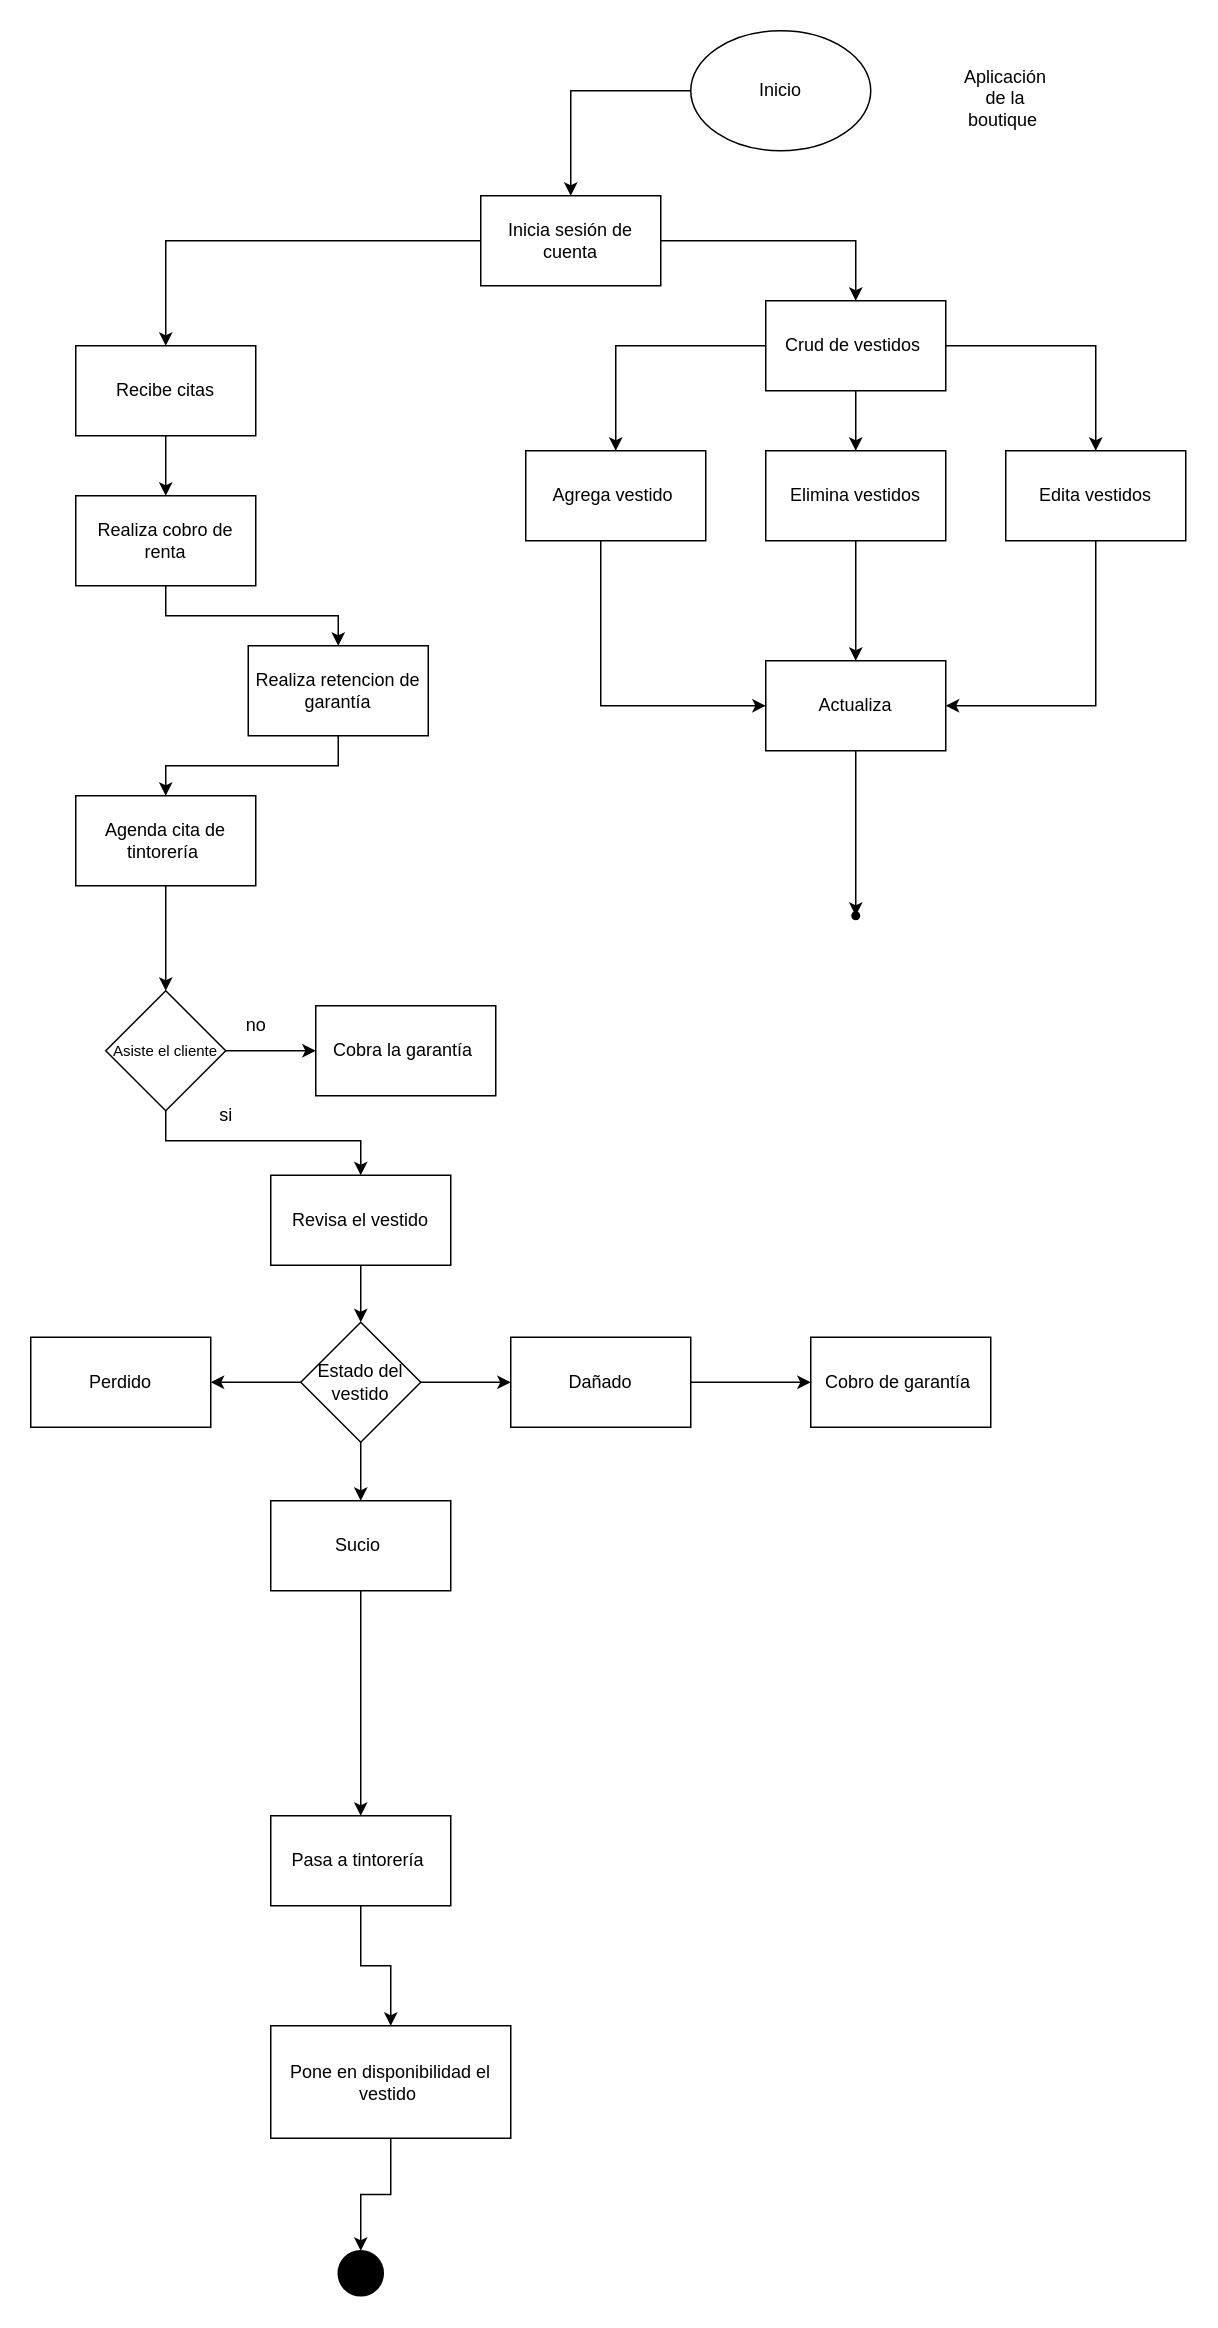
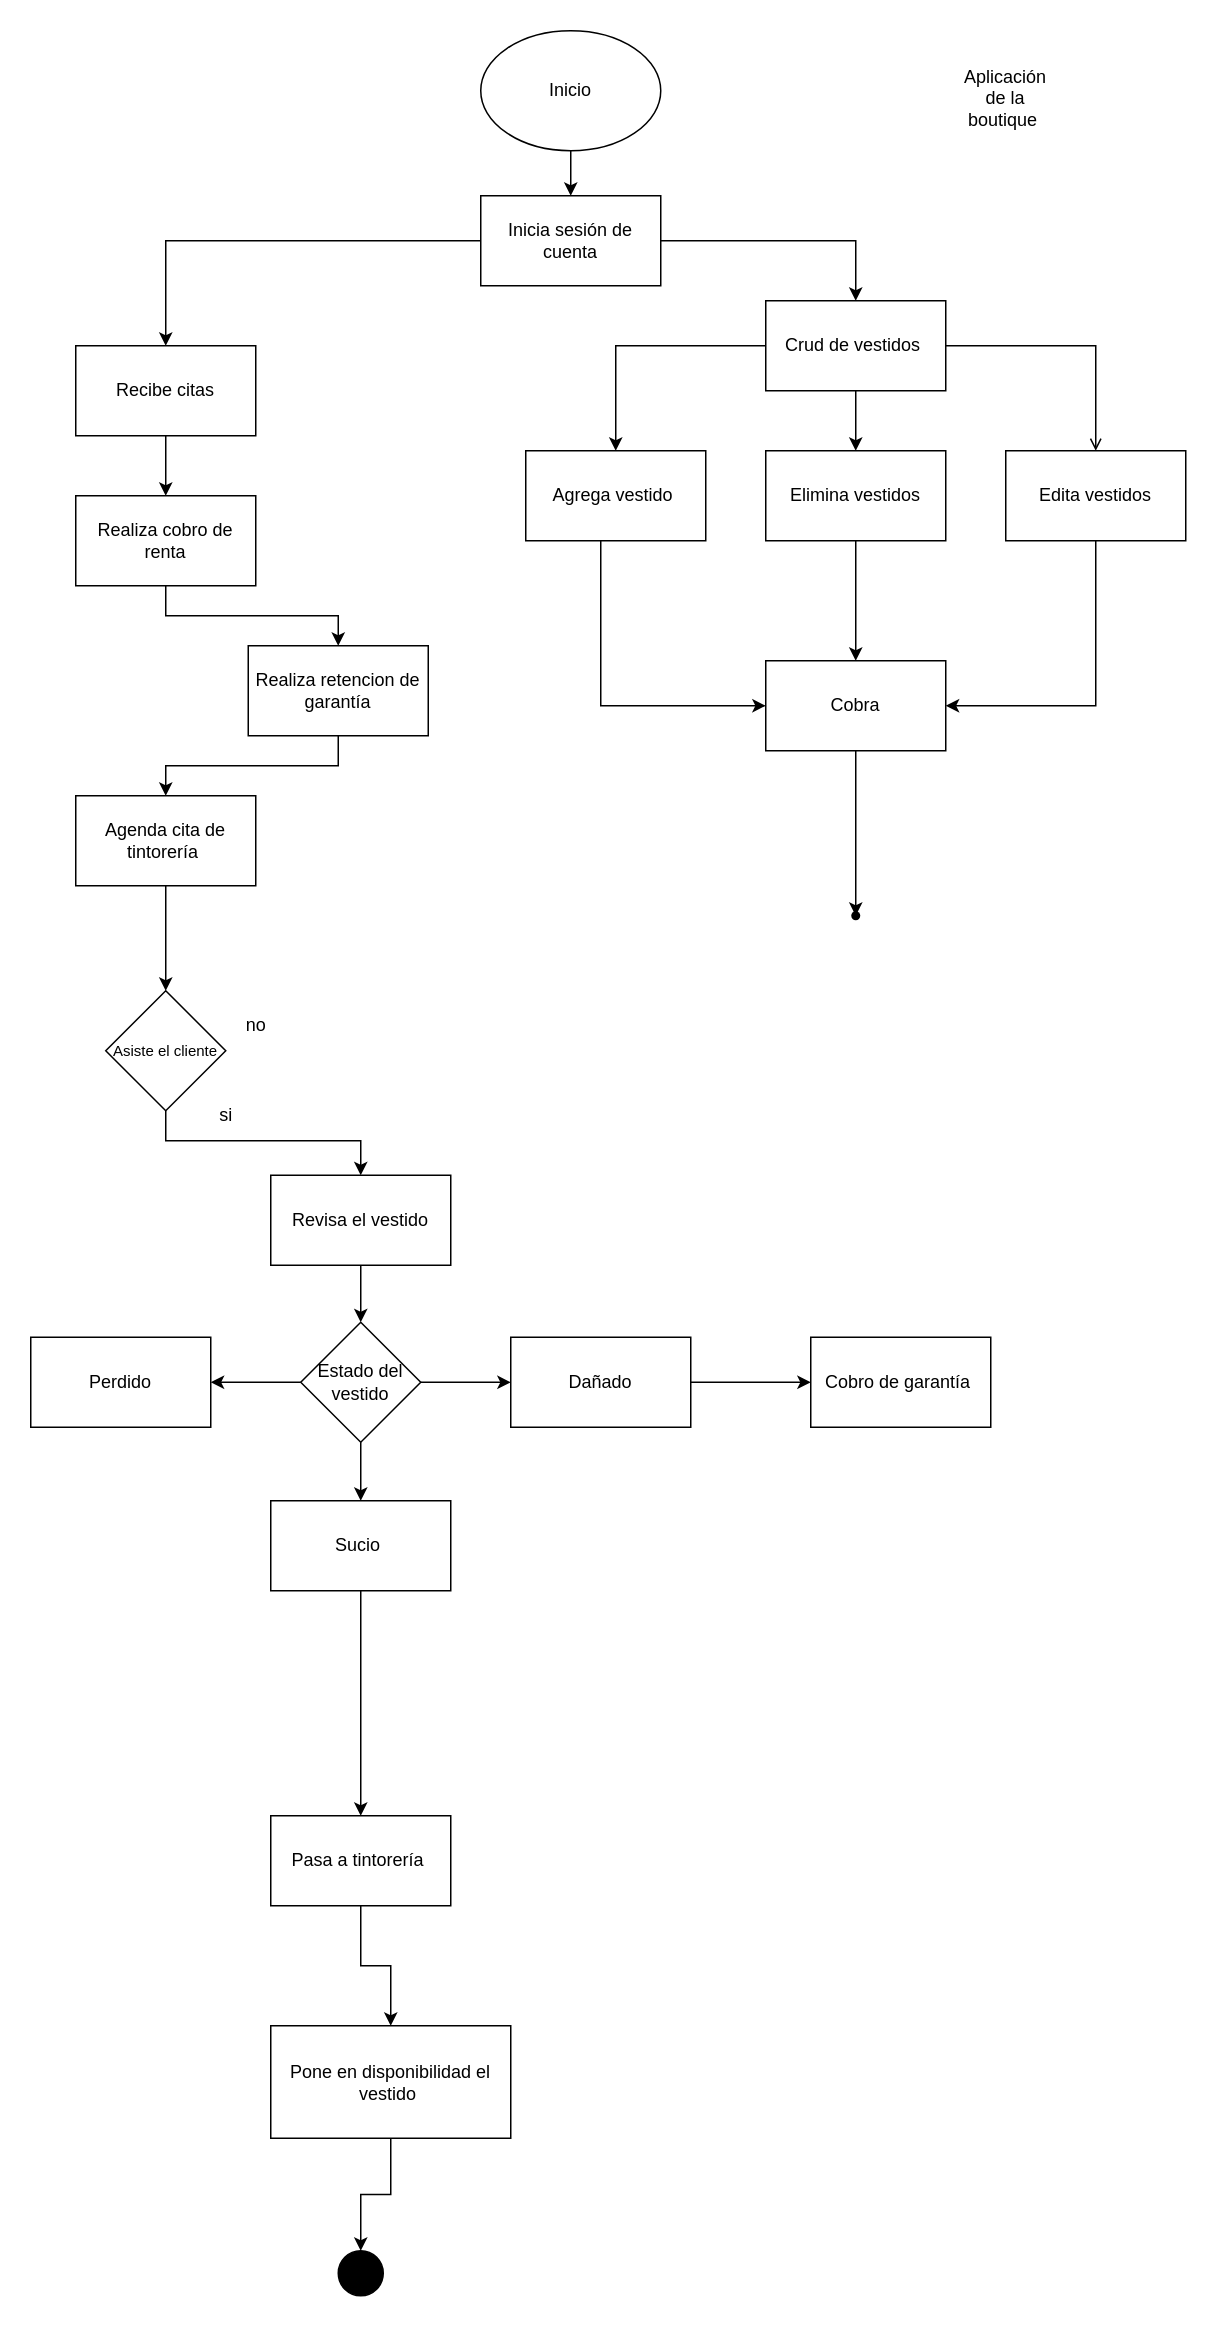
  <mxCell id="0" />
  <mxCell id="1" parent="0" />
  <mxCell id="2" value="" style="edgeStyle=orthogonalEdgeStyle;rounded=0;orthogonalLoop=1;jettySize=auto;html=1;" edge="1" parent="1" source="5" target="39"><mxGeometry relative="1" as="geometry" /></mxCell>
  <mxCell id="3" value="" style="edgeStyle=orthogonalEdgeStyle;rounded=0;orthogonalLoop=1;jettySize=auto;html=1;" edge="1" parent="1" source="5" target="41"><mxGeometry relative="1" as="geometry" /></mxCell>
  <mxCell id="4" value="" style="edgeStyle=orthogonalEdgeStyle;rounded=0;orthogonalLoop=1;jettySize=auto;html=1;" edge="1" parent="1" source="5" target="43"><mxGeometry relative="1" as="geometry" /></mxCell>
  <mxCell id="5" value="Estado del vestido" style="rhombus;whiteSpace=wrap;html=1;" vertex="1" parent="1"><mxGeometry x="200" y="881" width="80" height="80" as="geometry" /></mxCell>
  <mxCell id="6" value="" style="edgeStyle=orthogonalEdgeStyle;rounded=0;orthogonalLoop=1;jettySize=auto;html=1;" edge="1" parent="1" source="7" target="10"><mxGeometry relative="1" as="geometry" /></mxCell>
- <mxCell id="7" value="Inicio" style="ellipse;whiteSpace=wrap;html=1;" vertex="1" parent="1"><mxGeometry x="460" y="20" width="120" height="80" as="geometry" /></mxCell>
+ <mxCell id="7" value="Inicio" style="ellipse;whiteSpace=wrap;html=1;" vertex="1" parent="1"><mxGeometry x="320" y="20" width="120" height="80" as="geometry" /></mxCell>
  <mxCell id="8" value="" style="edgeStyle=orthogonalEdgeStyle;rounded=0;orthogonalLoop=1;jettySize=auto;html=1;" edge="1" parent="1" source="10" target="20"><mxGeometry relative="1" as="geometry" /></mxCell>
  <mxCell id="9" style="edgeStyle=orthogonalEdgeStyle;rounded=0;orthogonalLoop=1;jettySize=auto;html=1;entryX=0.5;entryY=0;entryDx=0;entryDy=0;" edge="1" parent="1" source="10" target="12"><mxGeometry relative="1" as="geometry" /></mxCell>
  <mxCell id="10" value="Inicia sesión de cuenta" style="whiteSpace=wrap;html=1;" vertex="1" parent="1"><mxGeometry x="320" y="130" width="120" height="60" as="geometry" /></mxCell>
  <mxCell id="11" value="" style="edgeStyle=orthogonalEdgeStyle;rounded=0;orthogonalLoop=1;jettySize=auto;html=1;" edge="1" parent="1" source="12" target="29"><mxGeometry relative="1" as="geometry" /></mxCell>
  <mxCell id="12" value="Recibe citas" style="whiteSpace=wrap;html=1;" vertex="1" parent="1"><mxGeometry x="50" y="230" width="120" height="60" as="geometry" /></mxCell>
  <mxCell id="13" value="" style="edgeStyle=orthogonalEdgeStyle;rounded=0;orthogonalLoop=1;jettySize=auto;html=1;" edge="1" parent="1" source="14" target="34"><mxGeometry relative="1" as="geometry" /></mxCell>
  <mxCell id="14" value="Agenda cita de tintorería&amp;nbsp;" style="whiteSpace=wrap;html=1;" vertex="1" parent="1"><mxGeometry x="50" y="530" width="120" height="60" as="geometry" /></mxCell>
  <mxCell id="15" value="" style="edgeStyle=orthogonalEdgeStyle;rounded=0;orthogonalLoop=1;jettySize=auto;html=1;entryX=0.5;entryY=0;entryDx=0;entryDy=0;" edge="1" parent="1" source="16" target="5"><mxGeometry relative="1" as="geometry"><mxPoint x="240" y="863" as="targetPoint" /></mxGeometry></mxCell>
  <mxCell id="16" value="Revisa el vestido" style="whiteSpace=wrap;html=1;" vertex="1" parent="1"><mxGeometry x="180" y="783" width="120" height="60" as="geometry" /></mxCell>
  <mxCell id="17" value="" style="edgeStyle=orthogonalEdgeStyle;rounded=0;orthogonalLoop=1;jettySize=auto;html=1;" edge="1" parent="1" source="20" target="23"><mxGeometry relative="1" as="geometry" /></mxCell>
  <mxCell id="18" value="" style="edgeStyle=orthogonalEdgeStyle;rounded=0;orthogonalLoop=1;jettySize=auto;html=1;" edge="1" parent="1" source="20" target="25"><mxGeometry relative="1" as="geometry" /></mxCell>
- <mxCell id="19" style="edgeStyle=orthogonalEdgeStyle;rounded=0;orthogonalLoop=1;jettySize=auto;html=1;entryX=0.5;entryY=0;entryDx=0;entryDy=0;" edge="1" parent="1" source="20" target="27"><mxGeometry relative="1" as="geometry" /></mxCell>
+ <mxCell id="19" style="edgeStyle=orthogonalEdgeStyle;rounded=0;orthogonalLoop=1;jettySize=auto;html=1;entryX=0.5;entryY=0;entryDx=0;entryDy=0;endArrow=open;" edge="1" parent="1" source="20" target="27"><mxGeometry relative="1" as="geometry" /></mxCell>
  <mxCell id="20" value="Crud de vestidos&amp;nbsp;" style="whiteSpace=wrap;html=1;" vertex="1" parent="1"><mxGeometry x="510" y="200" width="120" height="60" as="geometry" /></mxCell>
  <mxCell id="21" value="Aplicación de la boutique&amp;nbsp;" style="text;strokeColor=none;align=center;fillColor=none;html=1;verticalAlign=middle;whiteSpace=wrap;rounded=0;" vertex="1" parent="1"><mxGeometry x="640" y="50" width="60" height="30" as="geometry" /></mxCell>
  <mxCell id="22" value="" style="edgeStyle=orthogonalEdgeStyle;rounded=0;orthogonalLoop=1;jettySize=auto;html=1;" edge="1" parent="1" source="23" target="50"><mxGeometry relative="1" as="geometry"><Array as="points"><mxPoint x="400" y="470" /></Array></mxGeometry></mxCell>
  <mxCell id="23" value="Agrega vestido&amp;nbsp;" style="whiteSpace=wrap;html=1;" vertex="1" parent="1"><mxGeometry x="350" y="300" width="120" height="60" as="geometry" /></mxCell>
  <mxCell id="24" style="edgeStyle=orthogonalEdgeStyle;rounded=0;orthogonalLoop=1;jettySize=auto;html=1;entryX=0.5;entryY=0;entryDx=0;entryDy=0;" edge="1" parent="1" source="25" target="50"><mxGeometry relative="1" as="geometry" /></mxCell>
  <mxCell id="25" value="Elimina vestidos" style="whiteSpace=wrap;html=1;" vertex="1" parent="1"><mxGeometry x="510" y="300" width="120" height="60" as="geometry" /></mxCell>
  <mxCell id="26" style="edgeStyle=orthogonalEdgeStyle;rounded=0;orthogonalLoop=1;jettySize=auto;html=1;entryX=1;entryY=0.5;entryDx=0;entryDy=0;" edge="1" parent="1" source="27" target="50"><mxGeometry relative="1" as="geometry"><Array as="points"><mxPoint x="730" y="470" /></Array></mxGeometry></mxCell>
  <mxCell id="27" value="Edita vestidos" style="rounded=0;whiteSpace=wrap;html=1;" vertex="1" parent="1"><mxGeometry x="670" y="300" width="120" height="60" as="geometry" /></mxCell>
  <mxCell id="28" value="" style="edgeStyle=orthogonalEdgeStyle;rounded=0;orthogonalLoop=1;jettySize=auto;html=1;" edge="1" parent="1" source="29" target="31"><mxGeometry relative="1" as="geometry" /></mxCell>
  <mxCell id="29" value="Realiza cobro de renta" style="whiteSpace=wrap;html=1;" vertex="1" parent="1"><mxGeometry x="50" y="330" width="120" height="60" as="geometry" /></mxCell>
  <mxCell id="30" style="edgeStyle=orthogonalEdgeStyle;rounded=0;orthogonalLoop=1;jettySize=auto;html=1;entryX=0.5;entryY=0;entryDx=0;entryDy=0;" edge="1" parent="1" source="31" target="14"><mxGeometry relative="1" as="geometry" /></mxCell>
  <mxCell id="31" value="Realiza retencion de garantía" style="whiteSpace=wrap;html=1;" vertex="1" parent="1"><mxGeometry x="165" y="430" width="120" height="60" as="geometry" /></mxCell>
- <mxCell id="32" value="" style="edgeStyle=orthogonalEdgeStyle;rounded=0;orthogonalLoop=1;jettySize=auto;html=1;" edge="1" parent="1" source="34" target="35"><mxGeometry relative="1" as="geometry" /></mxCell>
  <mxCell id="33" style="edgeStyle=orthogonalEdgeStyle;rounded=0;orthogonalLoop=1;jettySize=auto;html=1;entryX=0.5;entryY=0;entryDx=0;entryDy=0;" edge="1" parent="1" source="34" target="16"><mxGeometry relative="1" as="geometry"><Array as="points"><mxPoint x="110" y="760" /><mxPoint x="240" y="760" /></Array></mxGeometry></mxCell>
  <mxCell id="34" value="&lt;font style=&quot;font-size: 10px;&quot;&gt;Asiste el cliente&lt;/font&gt;" style="rhombus;whiteSpace=wrap;html=1;" vertex="1" parent="1"><mxGeometry x="70" y="660" width="80" height="80" as="geometry" /></mxCell>
- <mxCell id="35" value="Cobra la garantía&amp;nbsp;" style="whiteSpace=wrap;html=1;" vertex="1" parent="1"><mxGeometry x="210" y="670" width="120" height="60" as="geometry" /></mxCell>
  <mxCell id="36" value="no" style="text;html=1;align=center;verticalAlign=middle;resizable=0;points=[];autosize=1;strokeColor=none;fillColor=none;" vertex="1" parent="1"><mxGeometry x="150" y="668" width="40" height="30" as="geometry" /></mxCell>
  <mxCell id="37" value="si" style="text;html=1;align=center;verticalAlign=middle;resizable=0;points=[];autosize=1;strokeColor=none;fillColor=none;" vertex="1" parent="1"><mxGeometry x="135" y="728" width="30" height="30" as="geometry" /></mxCell>
  <mxCell id="38" value="" style="edgeStyle=orthogonalEdgeStyle;rounded=0;orthogonalLoop=1;jettySize=auto;html=1;" edge="1" parent="1" source="39" target="40"><mxGeometry relative="1" as="geometry" /></mxCell>
  <mxCell id="39" value="Dañado" style="whiteSpace=wrap;html=1;" vertex="1" parent="1"><mxGeometry x="340" y="891" width="120" height="60" as="geometry" /></mxCell>
  <mxCell id="40" value="Cobro de garantía&amp;nbsp;" style="whiteSpace=wrap;html=1;" vertex="1" parent="1"><mxGeometry x="540" y="891" width="120" height="60" as="geometry" /></mxCell>
  <mxCell id="41" value="Perdido" style="whiteSpace=wrap;html=1;" vertex="1" parent="1"><mxGeometry x="20" y="891" width="120" height="60" as="geometry" /></mxCell>
  <mxCell id="42" value="" style="edgeStyle=orthogonalEdgeStyle;rounded=0;orthogonalLoop=1;jettySize=auto;html=1;" edge="1" parent="1" source="43" target="45"><mxGeometry relative="1" as="geometry" /></mxCell>
  <mxCell id="43" value="Sucio&amp;nbsp;" style="whiteSpace=wrap;html=1;" vertex="1" parent="1"><mxGeometry x="180" y="1000" width="120" height="60" as="geometry" /></mxCell>
  <mxCell id="44" value="" style="edgeStyle=orthogonalEdgeStyle;rounded=0;orthogonalLoop=1;jettySize=auto;html=1;" edge="1" parent="1" source="45" target="47"><mxGeometry relative="1" as="geometry" /></mxCell>
  <mxCell id="45" value="Pasa a tintorería&amp;nbsp;" style="whiteSpace=wrap;html=1;" vertex="1" parent="1"><mxGeometry x="180" y="1210" width="120" height="60" as="geometry" /></mxCell>
  <mxCell id="46" style="edgeStyle=orthogonalEdgeStyle;rounded=0;orthogonalLoop=1;jettySize=auto;html=1;entryX=0.5;entryY=0;entryDx=0;entryDy=0;" edge="1" parent="1" source="47" target="48"><mxGeometry relative="1" as="geometry" /></mxCell>
  <mxCell id="47" value="Pone en disponibilidad el vestido&amp;nbsp;" style="whiteSpace=wrap;html=1;" vertex="1" parent="1"><mxGeometry x="180" y="1350" width="160" height="75" as="geometry" /></mxCell>
  <mxCell id="48" value="" style="ellipse;fillColor=strokeColor;html=1;" vertex="1" parent="1"><mxGeometry x="225" y="1500" width="30" height="30" as="geometry" /></mxCell>
  <mxCell id="49" value="" style="edgeStyle=orthogonalEdgeStyle;rounded=0;orthogonalLoop=1;jettySize=auto;html=1;" edge="1" parent="1" source="50" target="51"><mxGeometry relative="1" as="geometry" /></mxCell>
- <mxCell id="50" value="Actualiza" style="whiteSpace=wrap;html=1;" vertex="1" parent="1"><mxGeometry x="510" y="440" width="120" height="60" as="geometry" /></mxCell>
+ <mxCell id="50" value="Cobra" style="whiteSpace=wrap;html=1;" vertex="1" parent="1"><mxGeometry x="510" y="440" width="120" height="60" as="geometry" /></mxCell>
  <mxCell id="51" value="" style="shape=waypoint;sketch=0;size=6;pointerEvents=1;points=[];fillColor=default;resizable=0;rotatable=0;perimeter=centerPerimeter;snapToPoint=1;" vertex="1" parent="1"><mxGeometry x="560" y="600" width="20" height="20" as="geometry" /></mxCell>
